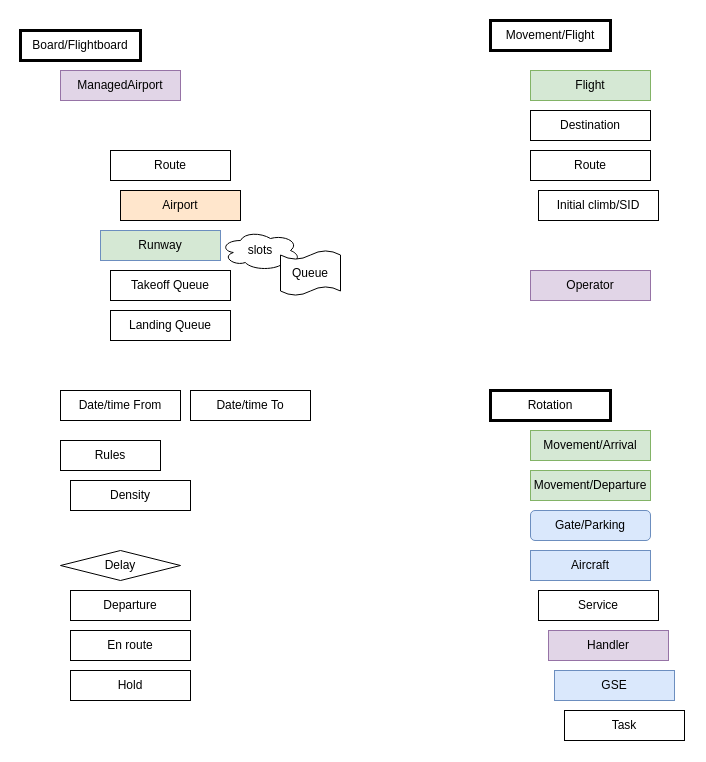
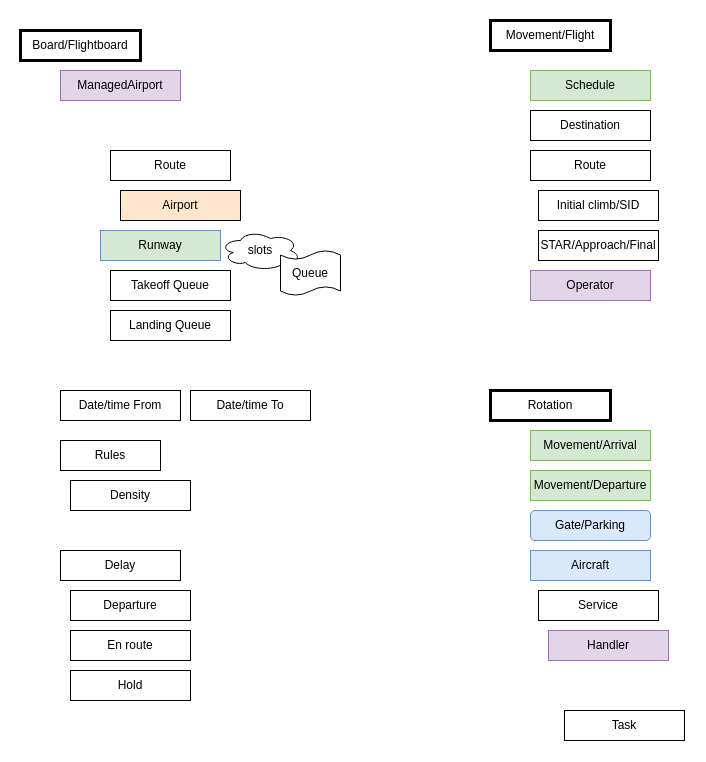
  <mxCell id="0" />
  <mxCell id="1" parent="0" />
  <mxCell id="2" value="Board/Flightboard" style="rounded=0;whiteSpace=wrap;html=1;strokeWidth=3;" parent="1" vertex="1"><mxGeometry x="20" y="30" width="120" height="30" as="geometry" /></mxCell>
  <mxCell id="3" value="ManagedAirport" style="rounded=0;whiteSpace=wrap;html=1;fillColor=#e1d5e7;strokeColor=#9673a6;" parent="1" vertex="1"><mxGeometry x="60" y="70" width="120" height="30" as="geometry" /></mxCell>
  <mxCell id="4" value="Airport" style="rounded=0;whiteSpace=wrap;html=1;fillColor=#ffe6cc;" parent="1" vertex="1"><mxGeometry x="120" y="190" width="120" height="30" as="geometry" /></mxCell>
  <mxCell id="5" value="Route" style="rounded=0;whiteSpace=wrap;html=1;" parent="1" vertex="1"><mxGeometry x="110" y="150" width="120" height="30" as="geometry" /></mxCell>
  <mxCell id="6" value="Date/time From" style="rounded=0;whiteSpace=wrap;html=1;" parent="1" vertex="1"><mxGeometry x="60" y="390" width="120" height="30" as="geometry" /></mxCell>
- <mxCell id="7" value="Flight" style="rounded=0;whiteSpace=wrap;html=1;fillColor=#d5e8d4;strokeColor=#82b366;" parent="1" vertex="1"><mxGeometry x="530" y="70" width="120" height="30" as="geometry" /></mxCell>
+ <mxCell id="7" value="Schedule" style="rounded=0;whiteSpace=wrap;html=1;fillColor=#d5e8d4;strokeColor=#82b366;" parent="1" vertex="1"><mxGeometry x="530" y="70" width="120" height="30" as="geometry" /></mxCell>
  <mxCell id="8" value="Date/time To" style="rounded=0;whiteSpace=wrap;html=1;" parent="1" vertex="1"><mxGeometry x="190" y="390" width="120" height="30" as="geometry" /></mxCell>
  <mxCell id="9" value="Runway" style="rounded=0;whiteSpace=wrap;html=1;fillColor=#d5e8d4;strokeColor=#6c8ebf;" parent="1" vertex="1"><mxGeometry x="100" y="230" width="120" height="30" as="geometry" /></mxCell>
  <mxCell id="10" value="Takeoff Queue" style="rounded=0;whiteSpace=wrap;html=1;" parent="1" vertex="1"><mxGeometry x="110" y="270" width="120" height="30" as="geometry" /></mxCell>
  <mxCell id="11" value="Landing Queue" style="rounded=0;whiteSpace=wrap;html=1;" parent="1" vertex="1"><mxGeometry x="110" y="310" width="120" height="30" as="geometry" /></mxCell>
  <mxCell id="12" value="Initial climb/SID" style="rounded=0;whiteSpace=wrap;html=1;" parent="1" vertex="1"><mxGeometry x="538" y="190" width="120" height="30" as="geometry" /></mxCell>
+ <mxCell id="13" value="STAR/Approach/Final" style="rounded=0;whiteSpace=wrap;html=1;" parent="1" vertex="1"><mxGeometry x="538" y="230" width="120" height="30" as="geometry" /></mxCell>
  <mxCell id="14" value="Movement/Flight" style="rounded=0;whiteSpace=wrap;html=1;strokeWidth=3;" parent="1" vertex="1"><mxGeometry x="490" y="20" width="120" height="30" as="geometry" /></mxCell>
  <mxCell id="15" value="Density" style="rounded=0;whiteSpace=wrap;html=1;" parent="1" vertex="1"><mxGeometry x="70" y="480" width="120" height="30" as="geometry" /></mxCell>
  <mxCell id="16" value="Destination" style="rounded=0;whiteSpace=wrap;html=1;" parent="1" vertex="1"><mxGeometry x="530" y="110" width="120" height="30" as="geometry" /></mxCell>
  <mxCell id="17" value="Route" style="rounded=0;whiteSpace=wrap;html=1;" parent="1" vertex="1"><mxGeometry x="530" y="150" width="120" height="30" as="geometry" /></mxCell>
  <mxCell id="18" style="edgeStyle=orthogonalEdgeStyle;rounded=0;orthogonalLoop=1;jettySize=auto;html=1;exitX=0.5;exitY=1;exitDx=0;exitDy=0;" parent="1" source="12" target="12" edge="1"><mxGeometry relative="1" as="geometry" /></mxCell>
  <mxCell id="19" value="Operator" style="rounded=0;whiteSpace=wrap;html=1;fillColor=#e1d5e7;strokeColor=#9673a6;" parent="1" vertex="1"><mxGeometry x="530" y="270" width="120" height="30" as="geometry" /></mxCell>
  <mxCell id="20" value="Rotation" style="rounded=0;whiteSpace=wrap;html=1;strokeWidth=3;" parent="1" vertex="1"><mxGeometry x="490" y="390" width="120" height="30" as="geometry" /></mxCell>
  <mxCell id="21" value="Movement/Arrival" style="rounded=0;whiteSpace=wrap;html=1;fillColor=#d5e8d4;strokeColor=#82b366;" parent="1" vertex="1"><mxGeometry x="530" y="430" width="120" height="30" as="geometry" /></mxCell>
  <mxCell id="22" value="Movement/Departure" style="rounded=0;whiteSpace=wrap;html=1;fillColor=#d5e8d4;strokeColor=#82b366;" parent="1" vertex="1"><mxGeometry x="530" y="470" width="120" height="30" as="geometry" /></mxCell>
  <mxCell id="23" value="Service" style="rounded=0;whiteSpace=wrap;html=1;" parent="1" vertex="1"><mxGeometry x="538" y="590" width="120" height="30" as="geometry" /></mxCell>
  <mxCell id="24" value="Handler" style="rounded=0;whiteSpace=wrap;html=1;fillColor=#e1d5e7;strokeColor=#9673a6;" parent="1" vertex="1"><mxGeometry x="548" y="630" width="120" height="30" as="geometry" /></mxCell>
- <mxCell id="25" value="GSE" style="rounded=0;whiteSpace=wrap;html=1;fillColor=#dae8fc;strokeColor=#6c8ebf;" parent="1" vertex="1"><mxGeometry x="554" y="670" width="120" height="30" as="geometry" /></mxCell>
  <mxCell id="26" value="Aircraft" style="rounded=0;whiteSpace=wrap;html=1;fillColor=#dae8fc;strokeColor=#6c8ebf;" parent="1" vertex="1"><mxGeometry x="530" y="550" width="120" height="30" as="geometry" /></mxCell>
  <mxCell id="27" value="Gate/Parking" style="whiteSpace=wrap;html=1;fillColor=#dae8fc;strokeColor=#6c8ebf;rounded=1;" parent="1" vertex="1"><mxGeometry x="530" y="510" width="120" height="30" as="geometry" /></mxCell>
- <mxCell id="28" value="Delay" style="rhombus;whiteSpace=wrap;html=1;" parent="1" vertex="1"><mxGeometry x="60" y="550" width="120" height="30" as="geometry" /></mxCell>
+ <mxCell id="28" value="Delay" style="rounded=0;whiteSpace=wrap;html=1;" parent="1" vertex="1"><mxGeometry x="60" y="550" width="120" height="30" as="geometry" /></mxCell>
  <mxCell id="29" value="Task" style="rounded=0;whiteSpace=wrap;html=1;" parent="1" vertex="1"><mxGeometry x="564" y="710" width="120" height="30" as="geometry" /></mxCell>
  <mxCell id="30" value="Departure" style="rounded=0;whiteSpace=wrap;html=1;" parent="1" vertex="1"><mxGeometry x="70" y="590" width="120" height="30" as="geometry" /></mxCell>
  <mxCell id="31" value="En route" style="rounded=0;whiteSpace=wrap;html=1;" parent="1" vertex="1"><mxGeometry x="70" y="630" width="120" height="30" as="geometry" /></mxCell>
  <mxCell id="32" value="Hold" style="rounded=0;whiteSpace=wrap;html=1;" parent="1" vertex="1"><mxGeometry x="70" y="670" width="120" height="30" as="geometry" /></mxCell>
  <mxCell id="33" value="slots" style="ellipse;shape=cloud;whiteSpace=wrap;html=1;" parent="1" vertex="1"><mxGeometry x="220" y="230" width="80" height="40" as="geometry" /></mxCell>
  <mxCell id="34" value="Rules" style="rounded=0;whiteSpace=wrap;html=1;" parent="1" vertex="1"><mxGeometry x="60" y="440" width="100" height="30" as="geometry" /></mxCell>
  <mxCell id="35" value="Queue" style="shape=tape;whiteSpace=wrap;html=1;size=0.2;" vertex="1" parent="1"><mxGeometry x="280" y="250" width="60" height="45" as="geometry" /></mxCell>
